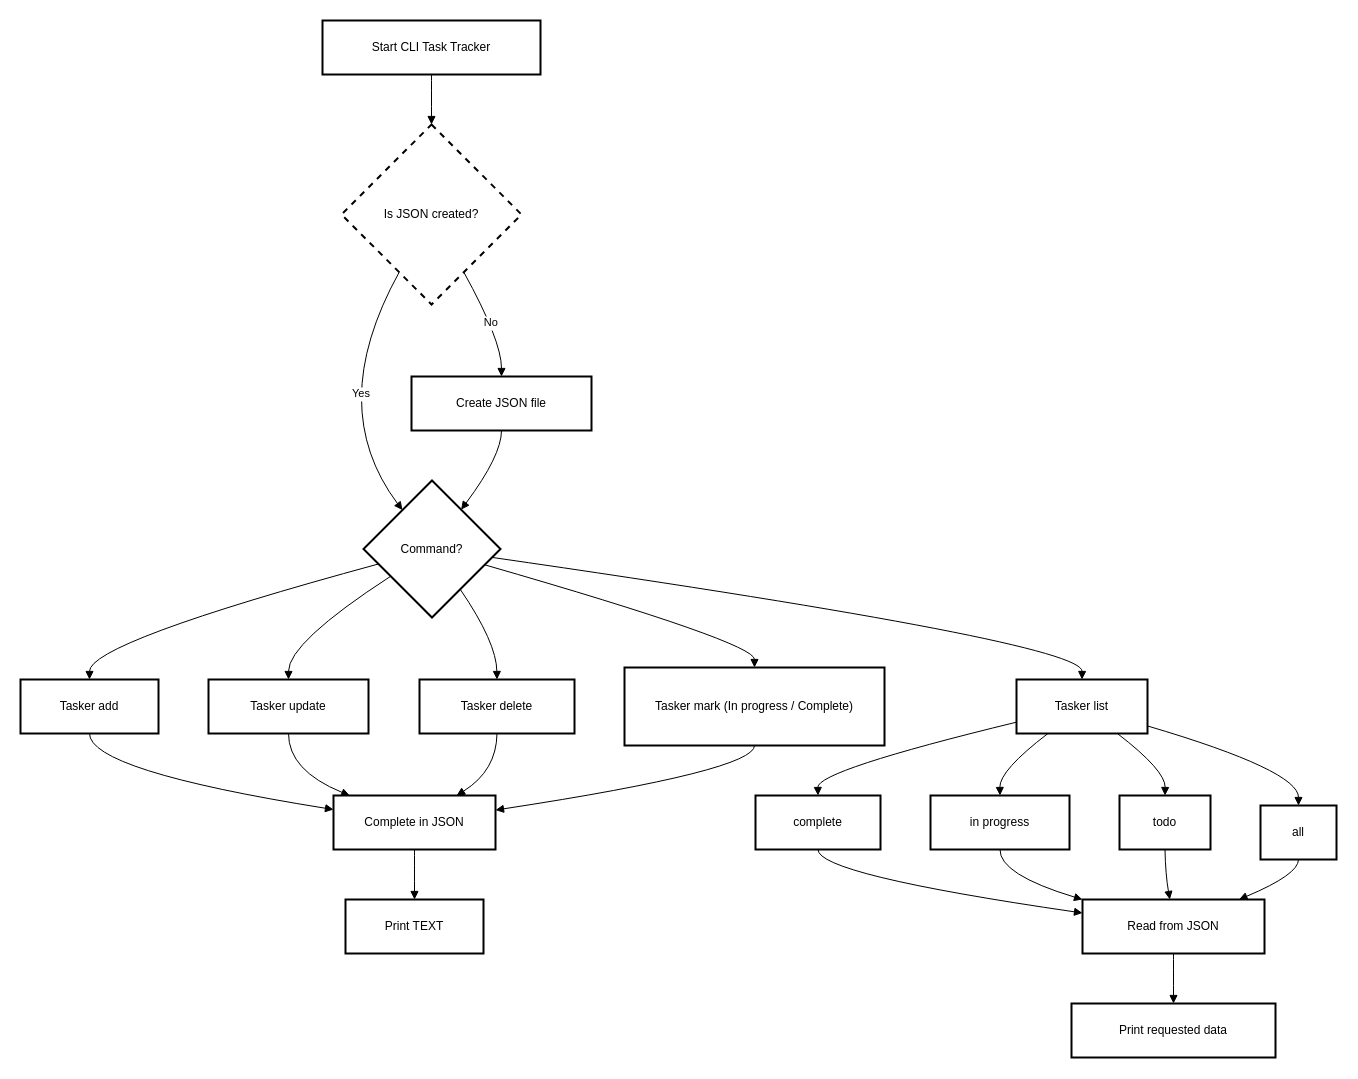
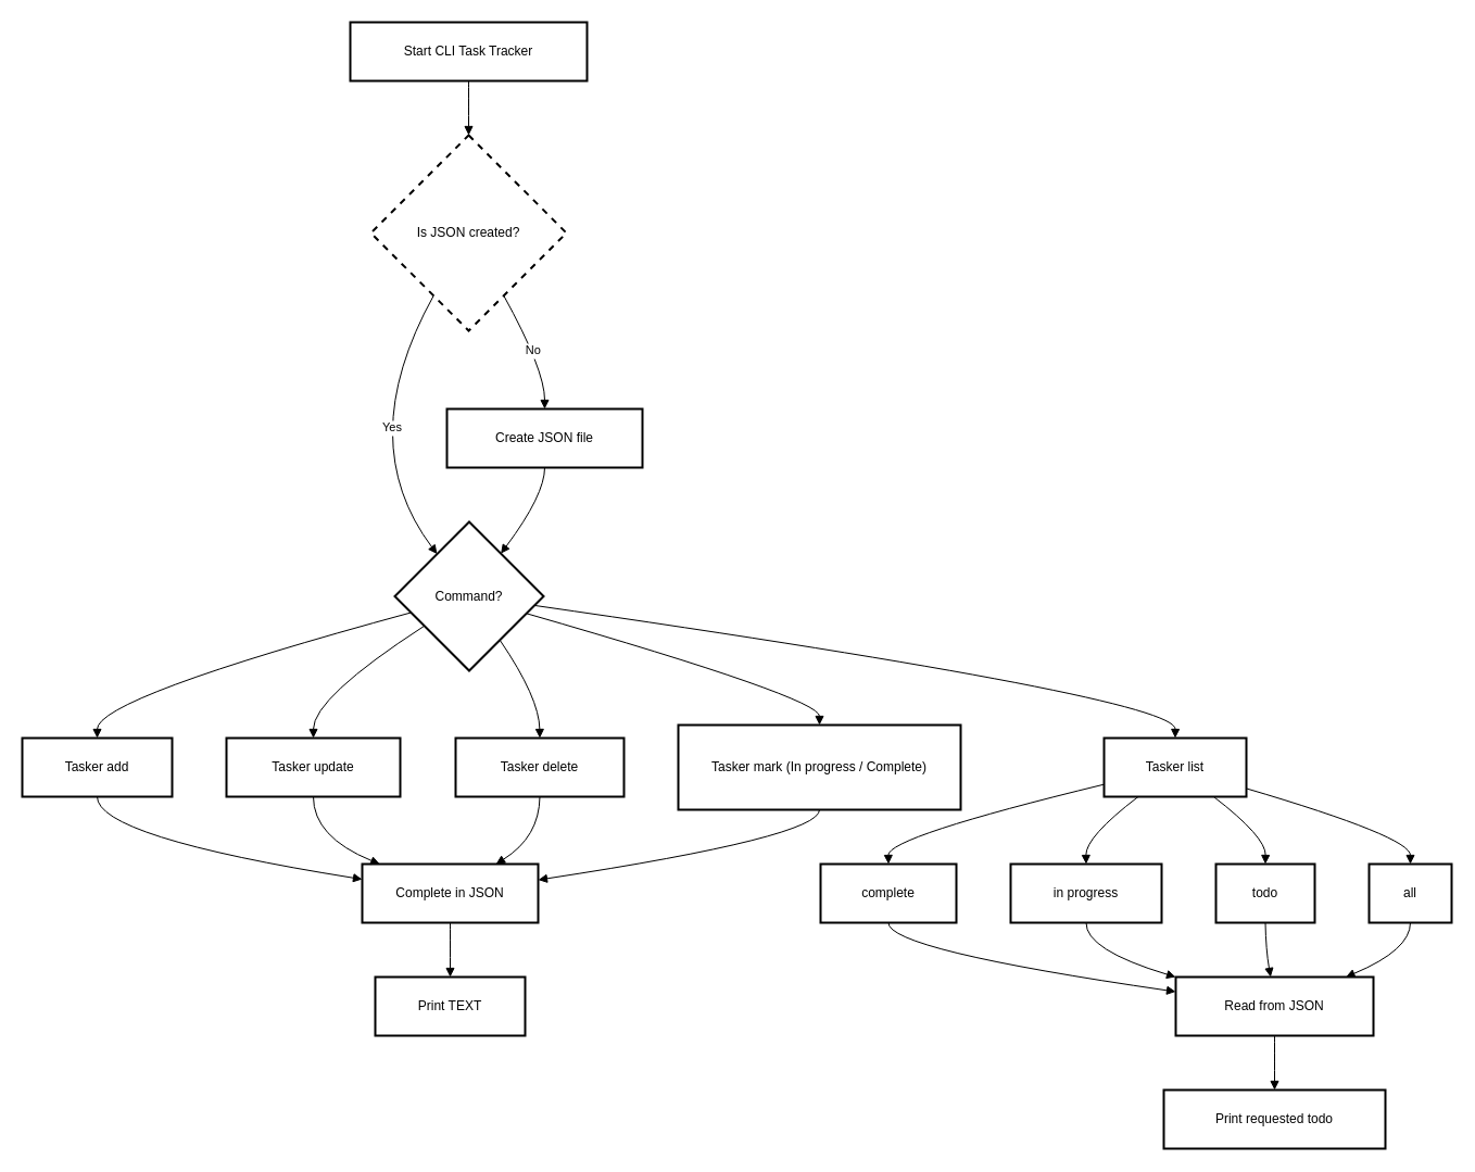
  <mxCell id="0" />
  <mxCell id="1" parent="0" />
  <mxCell id="2" value="Start CLI Task Tracker" style="whiteSpace=wrap;strokeWidth=2;" vertex="1" parent="1"><mxGeometry x="322" y="20" width="218" height="54" as="geometry" /></mxCell>
  <mxCell id="3" value="Is JSON created?" style="rhombus;strokeWidth=2;whiteSpace=wrap;dashed=1;" vertex="1" parent="1"><mxGeometry x="341" y="124" width="180" height="180" as="geometry" /></mxCell>
  <mxCell id="4" value="Command?" style="rhombus;strokeWidth=2;whiteSpace=wrap;" vertex="1" parent="1"><mxGeometry x="363" y="480" width="137" height="137" as="geometry" /></mxCell>
  <mxCell id="5" value="Create JSON file" style="whiteSpace=wrap;strokeWidth=2;" vertex="1" parent="1"><mxGeometry x="411" y="376" width="180" height="54" as="geometry" /></mxCell>
  <mxCell id="6" value="Tasker add" style="whiteSpace=wrap;strokeWidth=2;" vertex="1" parent="1"><mxGeometry x="20" y="679" width="138" height="54" as="geometry" /></mxCell>
  <mxCell id="7" value="Tasker update" style="whiteSpace=wrap;strokeWidth=2;" vertex="1" parent="1"><mxGeometry x="208" y="679" width="160" height="54" as="geometry" /></mxCell>
  <mxCell id="8" value="Tasker delete" style="whiteSpace=wrap;strokeWidth=2;" vertex="1" parent="1"><mxGeometry x="419" y="679" width="155" height="54" as="geometry" /></mxCell>
  <mxCell id="9" value="Tasker mark (In progress / Complete)" style="whiteSpace=wrap;strokeWidth=2;" vertex="1" parent="1"><mxGeometry x="624" y="667" width="260" height="78" as="geometry" /></mxCell>
  <mxCell id="10" value="Tasker list" style="whiteSpace=wrap;strokeWidth=2;" vertex="1" parent="1"><mxGeometry x="1016" y="679" width="131" height="54" as="geometry" /></mxCell>
  <mxCell id="11" value="complete" style="whiteSpace=wrap;strokeWidth=2;" vertex="1" parent="1"><mxGeometry x="755" y="795" width="125" height="54" as="geometry" /></mxCell>
  <mxCell id="12" value="in progress" style="whiteSpace=wrap;strokeWidth=2;" vertex="1" parent="1"><mxGeometry x="930" y="795" width="139" height="54" as="geometry" /></mxCell>
  <mxCell id="13" value="todo" style="whiteSpace=wrap;strokeWidth=2;" vertex="1" parent="1"><mxGeometry x="1119" y="795" width="91" height="54" as="geometry" /></mxCell>
- <mxCell id="14" value="all" style="whiteSpace=wrap;strokeWidth=2;" vertex="1" parent="1"><mxGeometry x="1260" y="805" width="76" height="54" as="geometry" /></mxCell>
+ <mxCell id="14" value="all" style="whiteSpace=wrap;strokeWidth=2;" vertex="1" parent="1"><mxGeometry x="1260" y="795" width="76" height="54" as="geometry" /></mxCell>
  <mxCell id="15" value="Complete in JSON" style="whiteSpace=wrap;strokeWidth=2;" vertex="1" parent="1"><mxGeometry x="333" y="795" width="162" height="54" as="geometry" /></mxCell>
  <mxCell id="16" value="Print TEXT" style="whiteSpace=wrap;strokeWidth=2;" vertex="1" parent="1"><mxGeometry x="345" y="899" width="138" height="54" as="geometry" /></mxCell>
  <mxCell id="17" value="Read from JSON" style="whiteSpace=wrap;strokeWidth=2;" vertex="1" parent="1"><mxGeometry x="1082" y="899" width="182" height="54" as="geometry" /></mxCell>
- <mxCell id="18" value="Print requested data" style="whiteSpace=wrap;strokeWidth=2;" vertex="1" parent="1"><mxGeometry x="1071" y="1003" width="204" height="54" as="geometry" /></mxCell>
+ <mxCell id="18" value="Print requested todo" style="whiteSpace=wrap;strokeWidth=2;" vertex="1" parent="1"><mxGeometry x="1071" y="1003" width="204" height="54" as="geometry" /></mxCell>
  <mxCell id="19" value="" style="curved=1;startArrow=none;endArrow=block;exitX=0.5;exitY=1;entryX=0.5;entryY=0;rounded=0;" edge="1" parent="1" source="2" target="3"><mxGeometry relative="1" as="geometry"><Array as="points" /></mxGeometry></mxCell>
  <mxCell id="20" value="Yes" style="curved=1;startArrow=none;endArrow=block;exitX=0.22;exitY=1;entryX=0.12;entryY=0;rounded=0;" edge="1" parent="1" source="3" target="4"><mxGeometry relative="1" as="geometry"><Array as="points"><mxPoint x="361" y="340" /><mxPoint x="361" y="455" /></Array></mxGeometry></mxCell>
  <mxCell id="21" value="No" style="curved=1;startArrow=none;endArrow=block;exitX=0.78;exitY=1;entryX=0.5;entryY=0.01;rounded=0;" edge="1" parent="1" source="3" target="5"><mxGeometry relative="1" as="geometry"><Array as="points"><mxPoint x="501" y="340" /></Array></mxGeometry></mxCell>
  <mxCell id="22" value="" style="curved=1;startArrow=none;endArrow=block;exitX=0.5;exitY=1.01;entryX=0.87;entryY=0;rounded=0;" edge="1" parent="1" source="5" target="4"><mxGeometry relative="1" as="geometry"><Array as="points"><mxPoint x="501" y="455" /></Array></mxGeometry></mxCell>
  <mxCell id="23" value="" style="curved=1;startArrow=none;endArrow=block;exitX=0;exitY=0.64;entryX=0.5;entryY=0;rounded=0;" edge="1" parent="1" source="4" target="6"><mxGeometry relative="1" as="geometry"><Array as="points"><mxPoint x="89" y="642" /></Array></mxGeometry></mxCell>
  <mxCell id="24" value="" style="curved=1;startArrow=none;endArrow=block;exitX=0;exitY=0.83;entryX=0.5;entryY=0;rounded=0;" edge="1" parent="1" source="4" target="7"><mxGeometry relative="1" as="geometry"><Array as="points"><mxPoint x="288" y="642" /></Array></mxGeometry></mxCell>
  <mxCell id="25" value="" style="curved=1;startArrow=none;endArrow=block;exitX=0.85;exitY=1;entryX=0.5;entryY=0;rounded=0;" edge="1" parent="1" source="4" target="8"><mxGeometry relative="1" as="geometry"><Array as="points"><mxPoint x="496" y="642" /></Array></mxGeometry></mxCell>
  <mxCell id="26" value="" style="curved=1;startArrow=none;endArrow=block;exitX=1;exitY=0.65;entryX=0.5;entryY=0;rounded=0;" edge="1" parent="1" source="4" target="9"><mxGeometry relative="1" as="geometry"><Array as="points"><mxPoint x="754" y="642" /></Array></mxGeometry></mxCell>
  <mxCell id="27" value="" style="curved=1;startArrow=none;endArrow=block;exitX=1;exitY=0.57;entryX=0.5;entryY=0;rounded=0;" edge="1" parent="1" source="4" target="10"><mxGeometry relative="1" as="geometry"><Array as="points"><mxPoint x="1082" y="642" /></Array></mxGeometry></mxCell>
  <mxCell id="28" value="" style="curved=1;startArrow=none;endArrow=block;exitX=0;exitY=0.79;entryX=0.5;entryY=0;rounded=0;" edge="1" parent="1" source="10" target="11"><mxGeometry relative="1" as="geometry"><Array as="points"><mxPoint x="817" y="770" /></Array></mxGeometry></mxCell>
  <mxCell id="29" value="" style="curved=1;startArrow=none;endArrow=block;exitX=0.24;exitY=1;entryX=0.5;entryY=0;rounded=0;" edge="1" parent="1" source="10" target="12"><mxGeometry relative="1" as="geometry"><Array as="points"><mxPoint x="999" y="770" /></Array></mxGeometry></mxCell>
  <mxCell id="30" value="" style="curved=1;startArrow=none;endArrow=block;exitX=0.77;exitY=1;entryX=0.5;entryY=0;rounded=0;" edge="1" parent="1" source="10" target="13"><mxGeometry relative="1" as="geometry"><Array as="points"><mxPoint x="1165" y="770" /></Array></mxGeometry></mxCell>
  <mxCell id="31" value="" style="curved=1;startArrow=none;endArrow=block;exitX=1;exitY=0.86;entryX=0.5;entryY=0;rounded=0;" edge="1" parent="1" source="10" target="14"><mxGeometry relative="1" as="geometry"><Array as="points"><mxPoint x="1298" y="770" /></Array></mxGeometry></mxCell>
  <mxCell id="32" value="" style="curved=1;startArrow=none;endArrow=block;exitX=0.5;exitY=1;entryX=0;entryY=0.26;rounded=0;" edge="1" parent="1" source="6" target="15"><mxGeometry relative="1" as="geometry"><Array as="points"><mxPoint x="89" y="770" /></Array></mxGeometry></mxCell>
  <mxCell id="33" value="" style="curved=1;startArrow=none;endArrow=block;exitX=0.5;exitY=1;entryX=0.1;entryY=0;rounded=0;" edge="1" parent="1" source="7" target="15"><mxGeometry relative="1" as="geometry"><Array as="points"><mxPoint x="288" y="770" /></Array></mxGeometry></mxCell>
  <mxCell id="34" value="" style="curved=1;startArrow=none;endArrow=block;exitX=0.5;exitY=1;entryX=0.76;entryY=0;rounded=0;" edge="1" parent="1" source="8" target="15"><mxGeometry relative="1" as="geometry"><Array as="points"><mxPoint x="496" y="770" /></Array></mxGeometry></mxCell>
  <mxCell id="35" value="" style="curved=1;startArrow=none;endArrow=block;exitX=0.5;exitY=1;entryX=1;entryY=0.27;rounded=0;" edge="1" parent="1" source="9" target="15"><mxGeometry relative="1" as="geometry"><Array as="points"><mxPoint x="754" y="770" /></Array></mxGeometry></mxCell>
  <mxCell id="36" value="" style="curved=1;startArrow=none;endArrow=block;exitX=0.5;exitY=1;entryX=0.5;entryY=0;rounded=0;" edge="1" parent="1" source="15" target="16"><mxGeometry relative="1" as="geometry"><Array as="points" /></mxGeometry></mxCell>
  <mxCell id="37" value="" style="curved=1;startArrow=none;endArrow=block;exitX=0.5;exitY=1;entryX=0;entryY=0.25;rounded=0;" edge="1" parent="1" source="11" target="17"><mxGeometry relative="1" as="geometry"><Array as="points"><mxPoint x="817" y="874" /></Array></mxGeometry></mxCell>
  <mxCell id="38" value="" style="curved=1;startArrow=none;endArrow=block;exitX=0.5;exitY=1;entryX=0;entryY=0;rounded=0;" edge="1" parent="1" source="12" target="17"><mxGeometry relative="1" as="geometry"><Array as="points"><mxPoint x="999" y="874" /></Array></mxGeometry></mxCell>
  <mxCell id="39" value="" style="curved=1;startArrow=none;endArrow=block;exitX=0.5;exitY=1;entryX=0.48;entryY=0;rounded=0;" edge="1" parent="1" source="13" target="17"><mxGeometry relative="1" as="geometry"><Array as="points"><mxPoint x="1165" y="874" /></Array></mxGeometry></mxCell>
  <mxCell id="40" value="" style="curved=1;startArrow=none;endArrow=block;exitX=0.5;exitY=1;entryX=0.86;entryY=0;rounded=0;" edge="1" parent="1" source="14" target="17"><mxGeometry relative="1" as="geometry"><Array as="points"><mxPoint x="1298" y="874" /></Array></mxGeometry></mxCell>
  <mxCell id="41" value="" style="curved=1;startArrow=none;endArrow=block;exitX=0.5;exitY=1;entryX=0.5;entryY=0;rounded=0;" edge="1" parent="1" source="17" target="18"><mxGeometry relative="1" as="geometry"><Array as="points" /></mxGeometry></mxCell>
